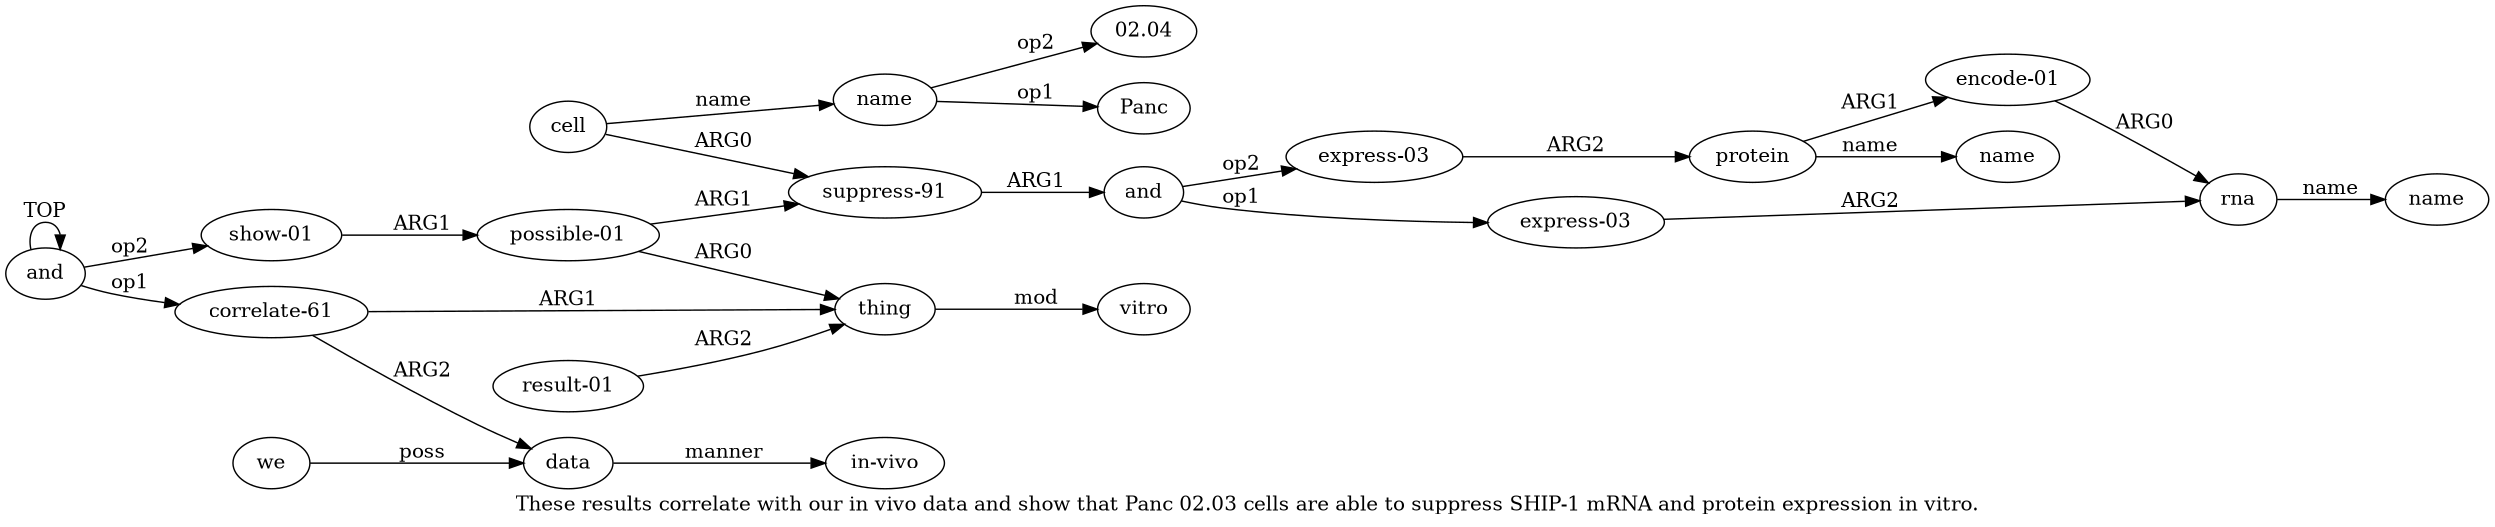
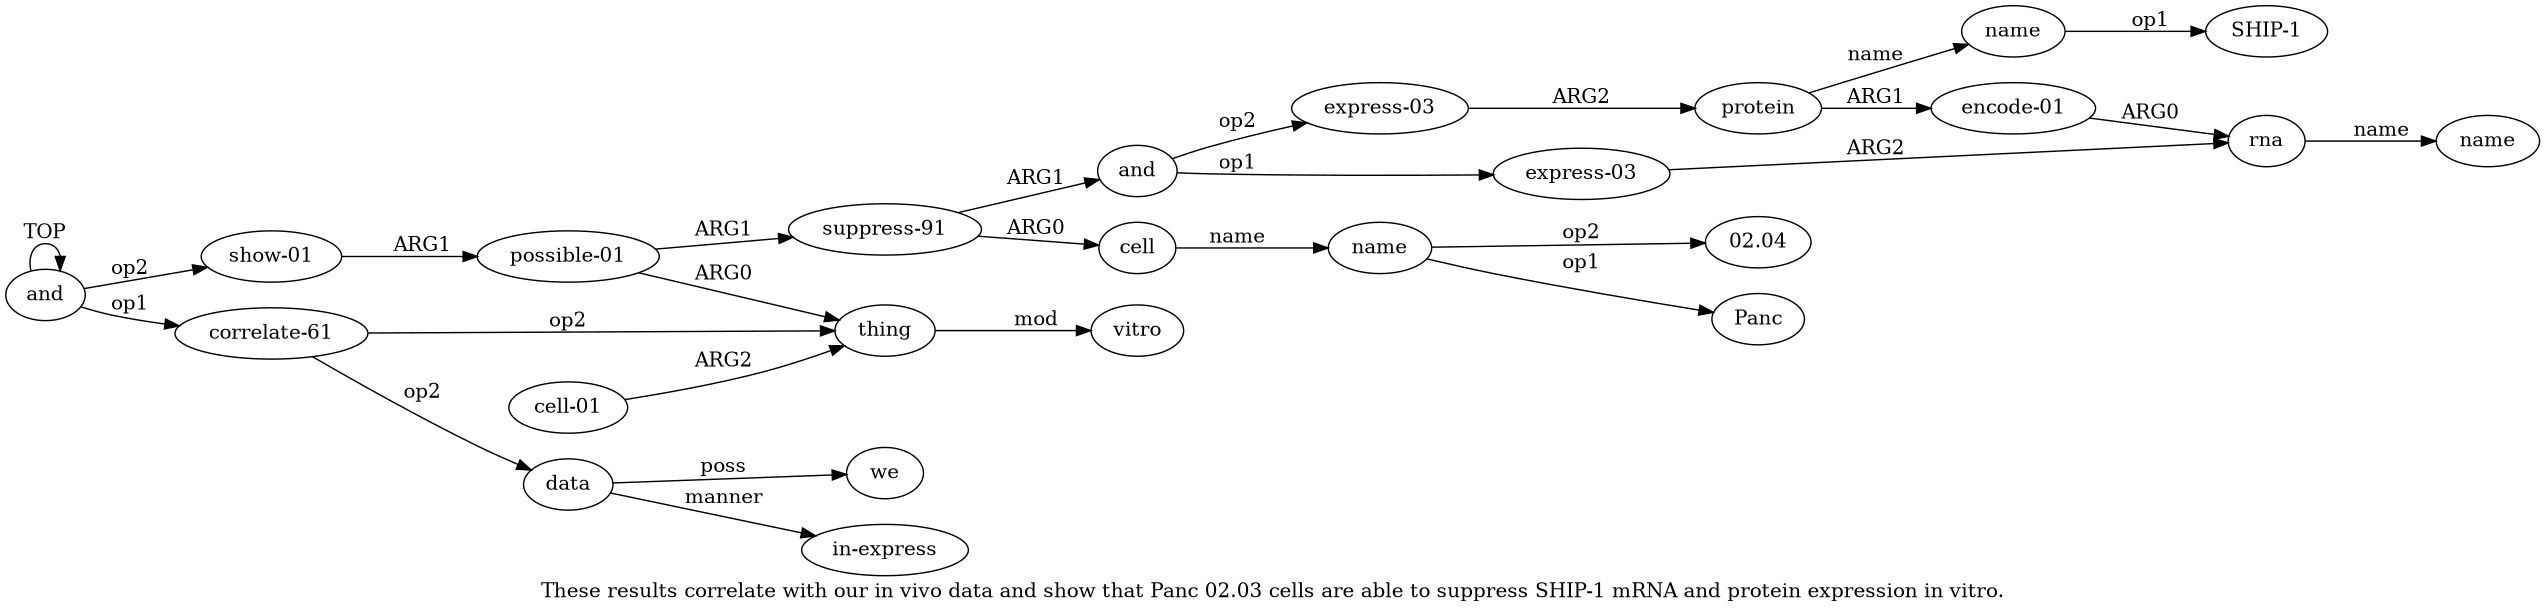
  digraph {
    label="These results correlate with our in vivo data and show that Panc 02.03 cells are able to suppress SHIP-1 mRNA and protein expression in vitro."
    rankdir=LR
    node [color=black gold_ind=-1 gold_label=name test_ind=-1 test_label=name]
    edge [color=black gold_label=ARG1 test_label=ARG1]
    n1 [gold_ind=20 gold_label="express-03" label="express-03" test_ind=20 test_label="express-03"]
    n2 [gold_ind=18 gold_label=protein label=protein test_ind=18 test_label=protein]
    n3 [gold_ind=19 label=name test_ind=19]
    n4 [gold_ind=17 gold_label="encode-01" label="encode-01" test_ind=17 test_label="encode-01"]
+   n5 [gold_label="SHIP-1" label="SHIP-1" test_label="SHIP-1"]
    n6 [gold_ind=15 gold_label=rna label=rna test_ind=15 test_label=rna]
    n7 [gold_ind=16 label=name test_ind=16]
    n8 [gold_ind=14 gold_label="express-03" label="express-03" test_ind=14 test_label="express-03"]
    n9 [gold_ind=11 gold_label=cell label=cell test_ind=11 test_label=cell]
    n10 [gold_ind=12 label=name test_ind=12]
    n11 [gold_label=02.03 label=02.04 test_label=02.03]
    n12 [gold_label=Panc label=Panc test_label=Panc]
    n13 [gold_ind=10 gold_label="suppress-01" label="suppress-91" test_ind=10 test_label="suppress-01"]
    n14 [gold_ind=13 gold_label=and label=and test_ind=13 test_label=and]
    n15 [gold_ind=1 gold_label="correlate-01" label="correlate-61" test_ind=1 test_label="correlate-01"]
    n16 [gold_ind=2 gold_label=thing label=thing test_ind=2 test_label=thing]
    n17 [gold_ind=5 gold_label=data label=data test_ind=5 test_label=data]
    n18 [gold_ind=4 gold_label=this label=vitro test_ind=4 test_label=this]
    n19 [gold_ind=7 gold_label=we label=we test_ind=7 test_label=we]
-   n20 [gold_ind=6 gold_label="in-vivo" label="in-vivo" test_ind=6 test_label="in-vivo"]
+   n20 [gold_ind=6 gold_label="in-vivo" label="in-express" test_ind=6 test_label="in-vivo"]
    n21 [gold_ind=0 gold_label=and label=and test_ind=0 test_label=and]
    n22 [gold_ind=8 gold_label="show-01" label="show-01" test_ind=8 test_label="show-01"]
    n23 [gold_ind=9 gold_label="possible-01" label="possible-01" test_ind=9 test_label="possible-01"]
-   n24 [gold_ind=3 gold_label="result-01" label="result-01" test_ind=3 test_label="result-01"]
+   n24 [gold_ind=3 gold_label="result-01" label="cell-01" test_ind=3 test_label="result-01"]
    n1 -> n2 [gold_label=ARG2 label=ARG2 test_label=ARG2]
    n2 -> n3 [gold_label=name label=name test_label=name]
    n2 -> n4 [label=ARG1]
+   n3 -> n5 [gold_label=op1 label=op1 test_label=op1]
    n4 -> n6 [gold_label=ARG0 label=ARG0 test_label=ARG0]
    n6 -> n7 [gold_label=name label=name test_label=name]
    n8 -> n6 [gold_label=ARG2 label=ARG2 test_label=ARG2]
    n9 -> n10 [gold_label=name label=name test_label=name]
    n10 -> n11 [gold_label=op2 label=op2 test_label=op2]
    n10 -> n12 [gold_label=op1 label=op1 test_label=op1]
-   n9 -> n13 [gold_label=ARG0 label=ARG0 test_label=ARG0]
+   n13 -> n9 [gold_label=ARG0 label=ARG0 test_label=ARG0]
    n13 -> n14 [label=ARG1]
    n14 -> n1 [gold_label=op2 label=op2 test_label=op2]
    n14 -> n8 [gold_label=op1 label=op1 test_label=op1]
-   n15 -> n16 [label=ARG1]
-   n15 -> n17 [gold_label=ARG2 label=ARG2 test_label=ARG2]
+   n15 -> n16 [label=op2]
+   n15 -> n17 [gold_label=ARG2 label=op2 test_label=ARG2]
    n16 -> n18 [gold_label=mod label=mod test_label=mod]
-   n19 -> n17 [gold_label=poss label=poss test_label=poss]
+   n17 -> n19 [gold_label=poss label=poss test_label=poss]
    n17 -> n20 [gold_label=manner label=manner test_label=manner]
    n21 -> n15 [gold_label=op1 label=op1 test_label=op1]
    n21 -> n21 [gold_label=TOP label=TOP test_label=TOP]
    n21 -> n22 [gold_label=op2 label=op2 test_label=op2]
    n22 -> n23 [label=ARG1]
    n23 -> n13 [label=ARG1]
    n23 -> n16 [gold_label=ARG0 label=ARG0 test_label=ARG0]
    n24 -> n16 [gold_label=ARG2 label=ARG2 test_label=ARG2]
  }
